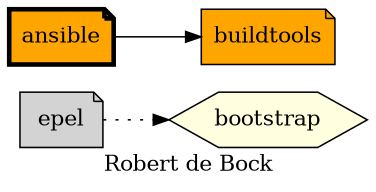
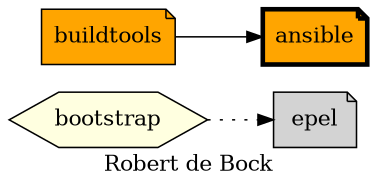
  digraph {
    label="Robert de Bock"
    rankdir=LR
    node [fillcolor=orange shape=note style=filled]
    bootstrap [fillcolor=lightyellow shape=hexagon]
    epel [fillcolor=lightgrey]
    ansible [penwidth=3]
    buildtools
-   epel -> bootstrap [style=dotted]
-   ansible -> buildtools [style=solid]
+   bootstrap -> epel [style=dotted]
+   buildtools -> ansible [style=solid]
  }
